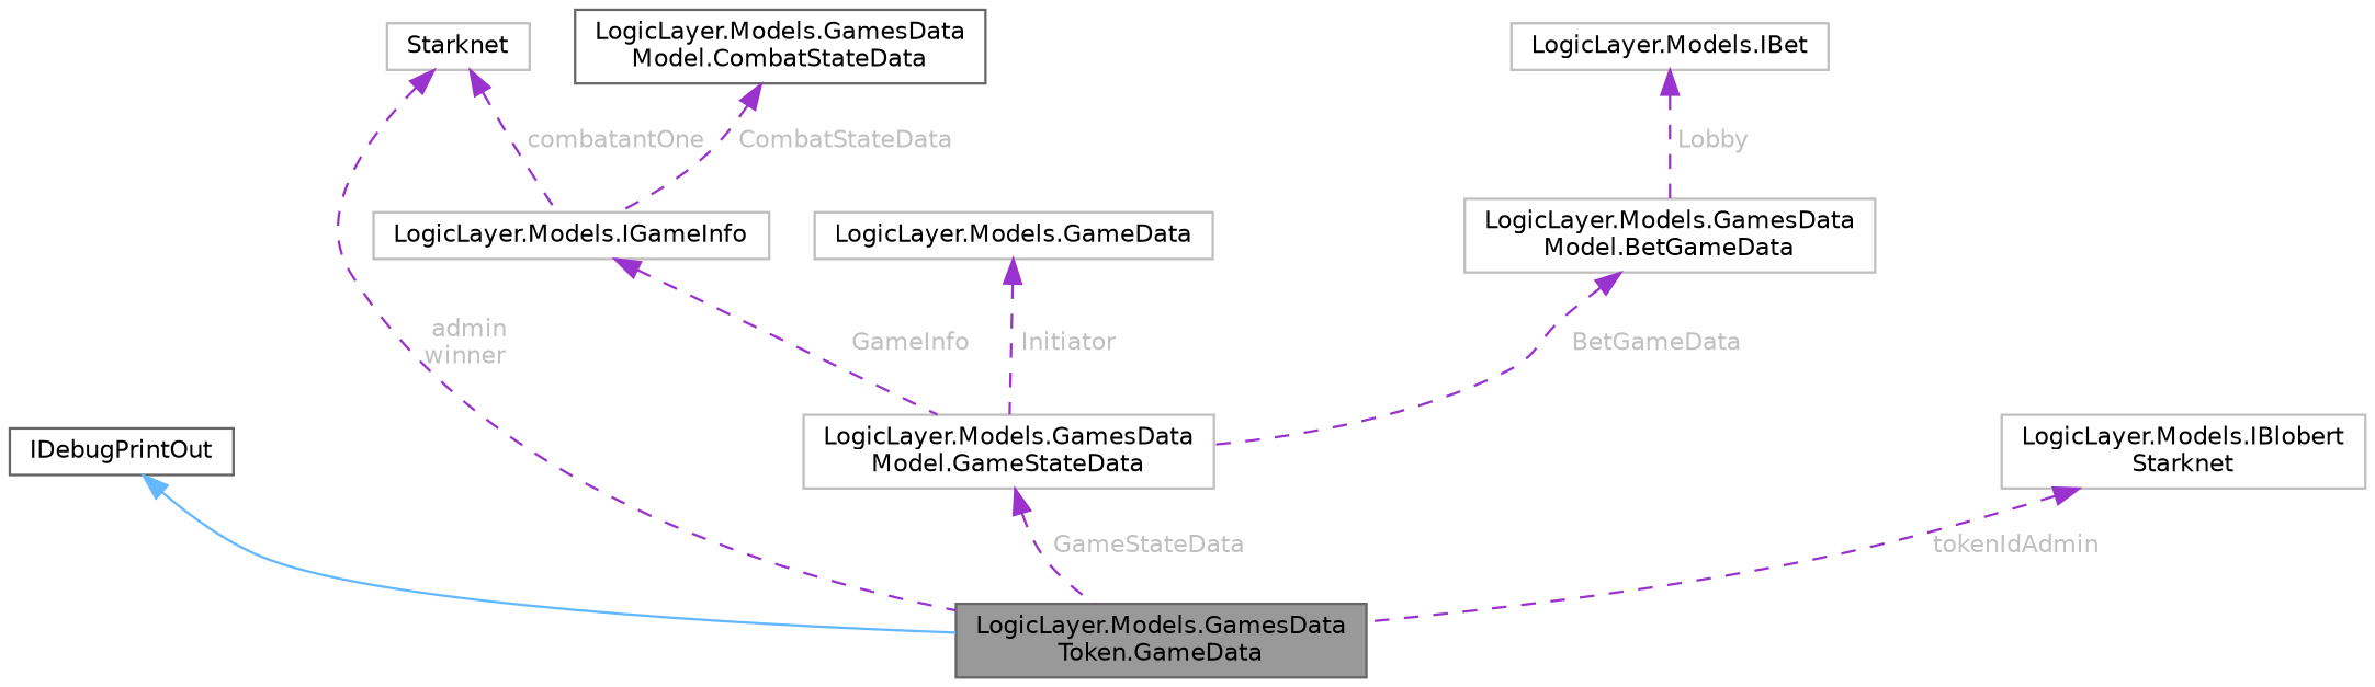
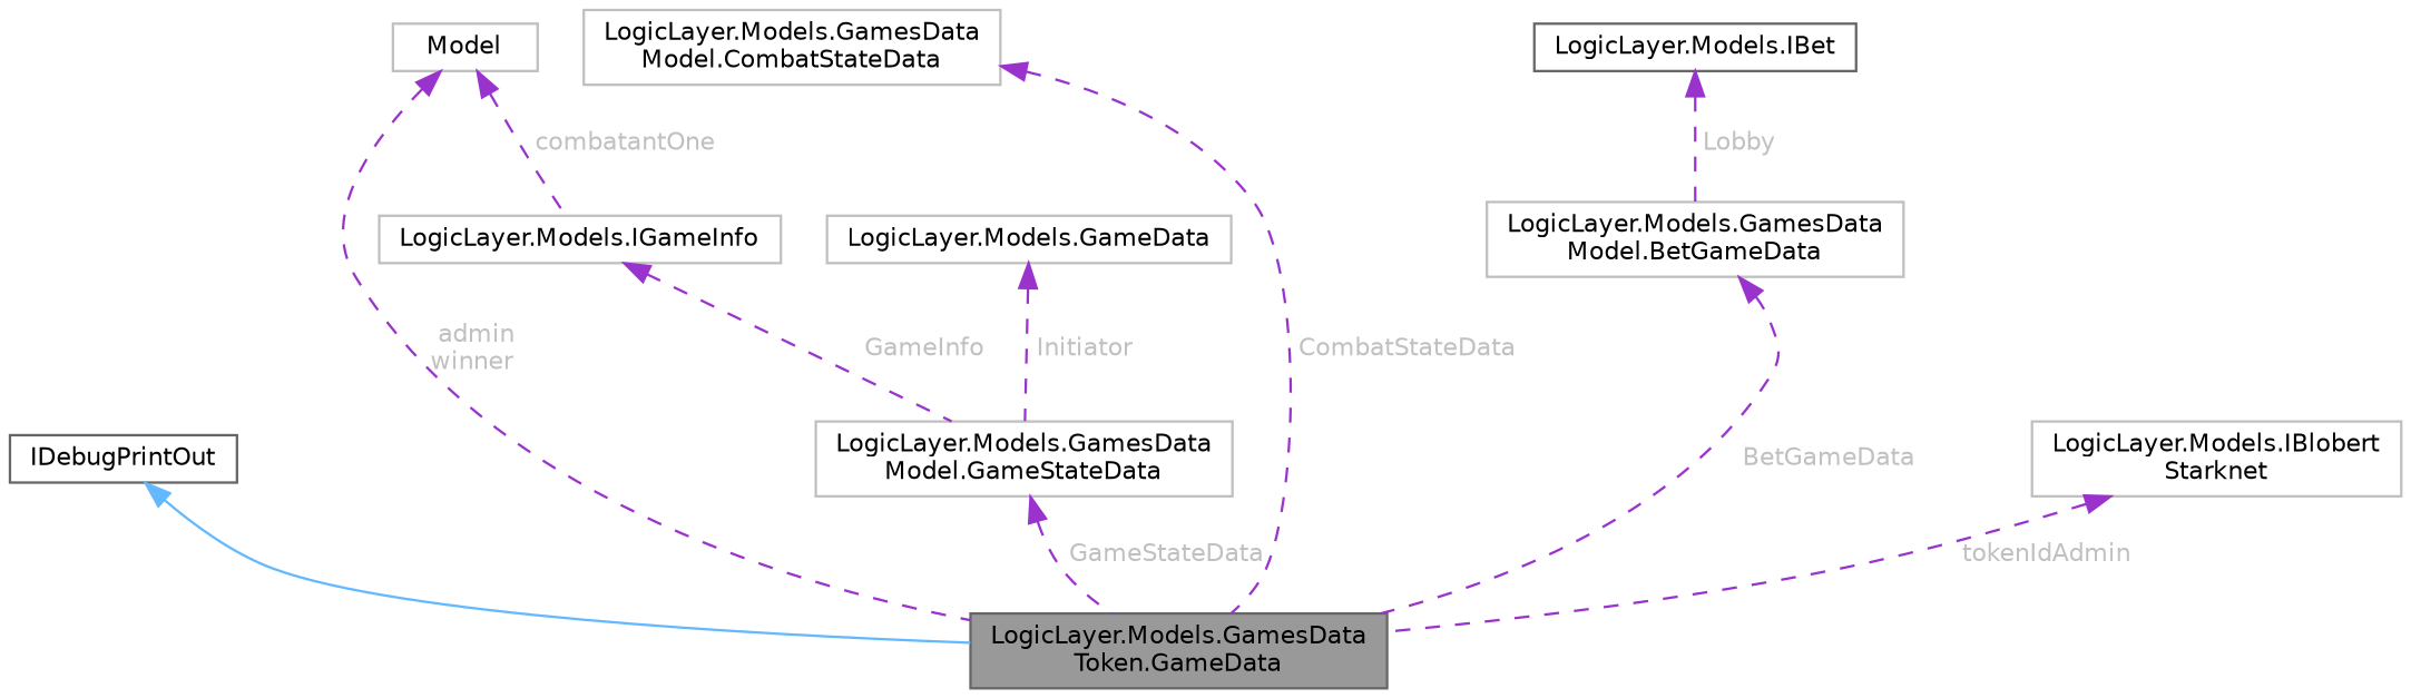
  digraph {
    rankdir=TB
    node [color=grey75 fillcolor=white fontname=Helvetica fontsize=10 shape=box style=filled]
    edge [color=darkorchid3 dir=back fontname=Helvetica fontsize=10 labelfontname=Helvetica labelfontsize=10 style=dashed fontcolor=grey]
    n1 [color=gray40 fillcolor=grey60 fontcolor=black height=0.2 label="LogicLayer.Models.GamesData\lToken.GameData" width=0.4]
    n2 [color=gray40 height=0.2 label=IDebugPrintOut width=0.4]
    n3 [height=0.2 label="LogicLayer.Models.GamesData\lModel.GameStateData" width=0.4]
    n4 [height=0.2 label="LogicLayer.Models.IGameInfo" width=0.4]
-   n5 [height=0.2 label=Starknet width=0.4]
+   n5 [height=0.2 label=Model width=0.4]
    n6 [height=0.2 label="LogicLayer.Models.GameData" width=0.4]
-   n7 [color=gray40 height=0.2 label="LogicLayer.Models.GamesData\lModel.CombatStateData" width=0.4]
+   n7 [height=0.2 label="LogicLayer.Models.GamesData\lModel.CombatStateData" width=0.4]
    n8 [height=0.2 label="LogicLayer.Models.GamesData\lModel.BetGameData" width=0.4]
-   n9 [height=0.2 label="LogicLayer.Models.IBet" width=0.4]
+   n9 [color=gray40 height=0.2 label="LogicLayer.Models.IBet" width=0.4]
    n10 [height=0.2 label="LogicLayer.Models.IBlobert\lStarknet" width=0.4]
    n2 -> n1 [color=steelblue1 style=solid fontcolor=""]
    n3 -> n1 [label=" GameStateData"]
    n4 -> n3 [label=" GameInfo"]
    n5 -> n1 [label=" admin\nwinner"]
    n5 -> n4 [label=" combatantOne"]
    n6 -> n3 [label=" Initiator"]
-   n7 -> n4 [label=" CombatStateData"]
-   n8 -> n3 [label=" BetGameData"]
+   n7 -> n1 [label=" CombatStateData"]
+   n8 -> n1 [label=" BetGameData"]
    n9 -> n8 [label=" Lobby"]
    n10 -> n1 [label=" tokenIdAdmin"]
  }
